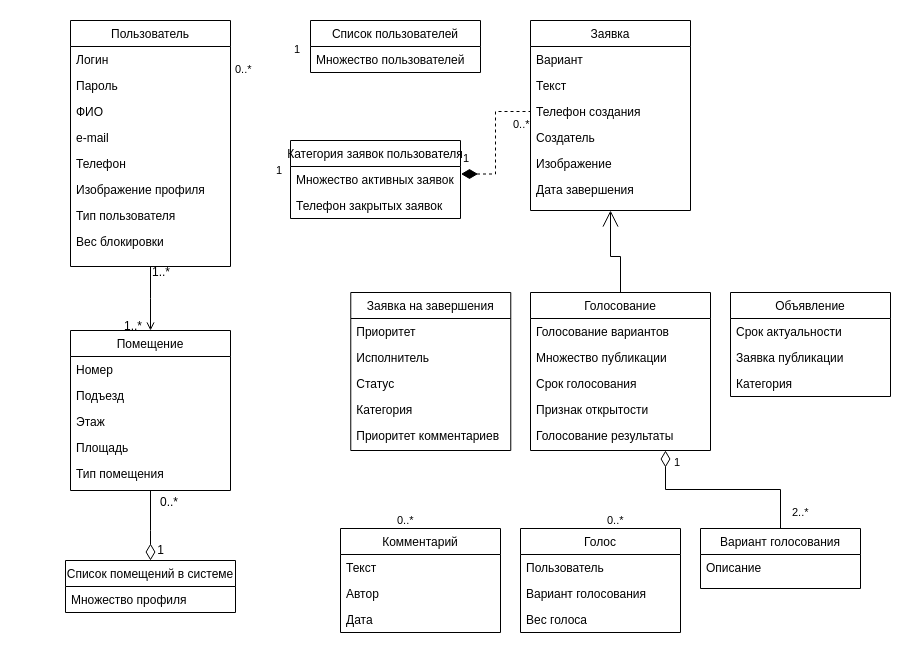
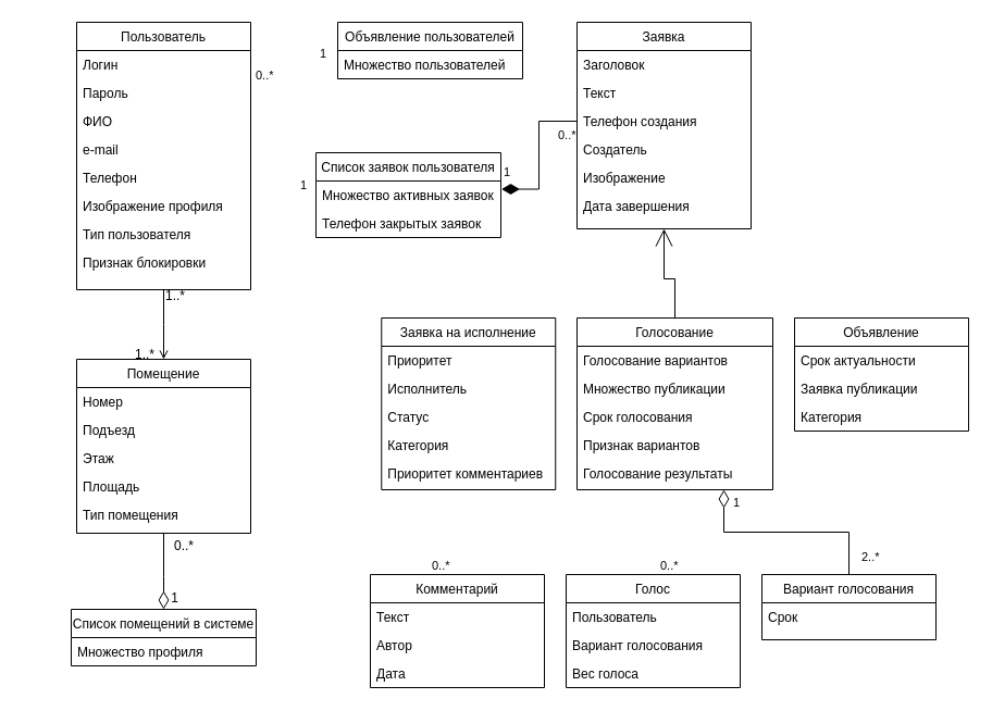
  <mxCell id="0" />
  <mxCell id="1" parent="0" />
  <mxCell id="2" value="Пользователь" style="swimlane;fontStyle=0;align=center;verticalAlign=top;childLayout=stackLayout;horizontal=1;startSize=26;horizontalStack=0;resizeParent=1;resizeLast=0;collapsible=1;marginBottom=0;rounded=0;shadow=0;strokeWidth=1;" parent="1" vertex="1"><mxGeometry x="70" y="20" width="160" height="246" as="geometry"><mxRectangle x="230" y="140" width="160" height="26" as="alternateBounds" /></mxGeometry></mxCell>
  <mxCell id="3" value="Логин" style="text;align=left;verticalAlign=top;spacingLeft=4;spacingRight=4;overflow=hidden;rotatable=0;points=[[0,0.5],[1,0.5]];portConstraint=eastwest;" parent="2" vertex="1"><mxGeometry y="26" width="160" height="26" as="geometry" /></mxCell>
  <mxCell id="4" value="Пароль" style="text;align=left;verticalAlign=top;spacingLeft=4;spacingRight=4;overflow=hidden;rotatable=0;points=[[0,0.5],[1,0.5]];portConstraint=eastwest;rounded=0;shadow=0;html=0;" parent="2" vertex="1"><mxGeometry y="52" width="160" height="26" as="geometry" /></mxCell>
  <mxCell id="5" value="ФИО" style="text;align=left;verticalAlign=top;spacingLeft=4;spacingRight=4;overflow=hidden;rotatable=0;points=[[0,0.5],[1,0.5]];portConstraint=eastwest;rounded=0;shadow=0;html=0;" parent="2" vertex="1"><mxGeometry y="78" width="160" height="26" as="geometry" /></mxCell>
  <mxCell id="6" value="e-mail" style="text;align=left;verticalAlign=top;spacingLeft=4;spacingRight=4;overflow=hidden;rotatable=0;points=[[0,0.5],[1,0.5]];portConstraint=eastwest;rounded=0;shadow=0;html=0;" parent="2" vertex="1"><mxGeometry y="104" width="160" height="26" as="geometry" /></mxCell>
  <mxCell id="7" value="Телефон" style="text;align=left;verticalAlign=top;spacingLeft=4;spacingRight=4;overflow=hidden;rotatable=0;points=[[0,0.5],[1,0.5]];portConstraint=eastwest;rounded=0;shadow=0;html=0;" parent="2" vertex="1"><mxGeometry y="130" width="160" height="26" as="geometry" /></mxCell>
  <mxCell id="8" value="Изображение профиля" style="text;align=left;verticalAlign=top;spacingLeft=4;spacingRight=4;overflow=hidden;rotatable=0;points=[[0,0.5],[1,0.5]];portConstraint=eastwest;rounded=0;shadow=0;html=0;" parent="2" vertex="1"><mxGeometry y="156" width="160" height="26" as="geometry" /></mxCell>
  <mxCell id="9" value="Тип пользователя" style="text;align=left;verticalAlign=top;spacingLeft=4;spacingRight=4;overflow=hidden;rotatable=0;points=[[0,0.5],[1,0.5]];portConstraint=eastwest;rounded=0;shadow=0;html=0;" parent="2" vertex="1"><mxGeometry y="182" width="160" height="26" as="geometry" /></mxCell>
- <mxCell id="10" value="Вес блокировки" style="text;align=left;verticalAlign=top;spacingLeft=4;spacingRight=4;overflow=hidden;rotatable=0;points=[[0,0.5],[1,0.5]];portConstraint=eastwest;rounded=0;shadow=0;html=0;" parent="2" vertex="1"><mxGeometry y="208" width="160" height="26" as="geometry" /></mxCell>
+ <mxCell id="10" value="Признак блокировки" style="text;align=left;verticalAlign=top;spacingLeft=4;spacingRight=4;overflow=hidden;rotatable=0;points=[[0,0.5],[1,0.5]];portConstraint=eastwest;rounded=0;shadow=0;html=0;" parent="2" vertex="1"><mxGeometry y="208" width="160" height="26" as="geometry" /></mxCell>
  <mxCell id="11" value="Помещение" style="swimlane;fontStyle=0;align=center;verticalAlign=top;childLayout=stackLayout;horizontal=1;startSize=26;horizontalStack=0;resizeParent=1;resizeLast=0;collapsible=1;marginBottom=0;rounded=0;shadow=0;strokeWidth=1;" parent="1" vertex="1"><mxGeometry x="70" y="330" width="160" height="160" as="geometry"><mxRectangle x="550" y="140" width="160" height="26" as="alternateBounds" /></mxGeometry></mxCell>
  <mxCell id="12" value="Номер" style="text;align=left;verticalAlign=top;spacingLeft=4;spacingRight=4;overflow=hidden;rotatable=0;points=[[0,0.5],[1,0.5]];portConstraint=eastwest;" parent="11" vertex="1"><mxGeometry y="26" width="160" height="26" as="geometry" /></mxCell>
  <mxCell id="13" value="Подъезд" style="text;align=left;verticalAlign=top;spacingLeft=4;spacingRight=4;overflow=hidden;rotatable=0;points=[[0,0.5],[1,0.5]];portConstraint=eastwest;" parent="11" vertex="1"><mxGeometry y="52" width="160" height="26" as="geometry" /></mxCell>
  <mxCell id="14" value="Этаж" style="text;align=left;verticalAlign=top;spacingLeft=4;spacingRight=4;overflow=hidden;rotatable=0;points=[[0,0.5],[1,0.5]];portConstraint=eastwest;rounded=0;shadow=0;html=0;" parent="11" vertex="1"><mxGeometry y="78" width="160" height="26" as="geometry" /></mxCell>
  <mxCell id="15" value="Площадь" style="text;align=left;verticalAlign=top;spacingLeft=4;spacingRight=4;overflow=hidden;rotatable=0;points=[[0,0.5],[1,0.5]];portConstraint=eastwest;rounded=0;shadow=0;html=0;" parent="11" vertex="1"><mxGeometry y="104" width="160" height="26" as="geometry" /></mxCell>
  <mxCell id="16" value="Тип помещения" style="text;align=left;verticalAlign=top;spacingLeft=4;spacingRight=4;overflow=hidden;rotatable=0;points=[[0,0.5],[1,0.5]];portConstraint=eastwest;rounded=0;shadow=0;html=0;" parent="11" vertex="1"><mxGeometry y="130" width="160" height="26" as="geometry" /></mxCell>
  <mxCell id="17" value="" style="endArrow=open;shadow=0;strokeWidth=1;rounded=0;endFill=1;edgeStyle=elbowEdgeStyle;elbow=vertical;" parent="1" source="2" target="11" edge="1"><mxGeometry x="0.5" y="41" relative="1" as="geometry"><mxPoint x="230" y="122" as="sourcePoint" /><mxPoint x="390" y="122" as="targetPoint" /><mxPoint x="-40" y="32" as="offset" /></mxGeometry></mxCell>
  <mxCell id="18" value="1..*" style="resizable=0;align=left;verticalAlign=bottom;labelBackgroundColor=none;fontSize=12;" parent="17" connectable="0" vertex="1"><mxGeometry x="-1" relative="1" as="geometry"><mxPoint y="14" as="offset" /></mxGeometry></mxCell>
  <mxCell id="19" value="1..*" style="resizable=0;align=right;verticalAlign=bottom;labelBackgroundColor=none;fontSize=12;" parent="17" connectable="0" vertex="1"><mxGeometry x="1" relative="1" as="geometry"><mxPoint x="-7" y="4" as="offset" /></mxGeometry></mxCell>
  <mxCell id="20" value="Заявка" style="swimlane;fontStyle=0;align=center;verticalAlign=top;childLayout=stackLayout;horizontal=1;startSize=26;horizontalStack=0;resizeParent=1;resizeLast=0;collapsible=1;marginBottom=0;rounded=0;shadow=0;strokeWidth=1;" parent="1" vertex="1"><mxGeometry x="530" y="20" width="160" height="190" as="geometry"><mxRectangle x="230" y="140" width="160" height="26" as="alternateBounds" /></mxGeometry></mxCell>
- <mxCell id="21" value="Вариант" style="text;align=left;verticalAlign=top;spacingLeft=4;spacingRight=4;overflow=hidden;rotatable=0;points=[[0,0.5],[1,0.5]];portConstraint=eastwest;" parent="20" vertex="1"><mxGeometry y="26" width="160" height="26" as="geometry" /></mxCell>
+ <mxCell id="21" value="Заголовок" style="text;align=left;verticalAlign=top;spacingLeft=4;spacingRight=4;overflow=hidden;rotatable=0;points=[[0,0.5],[1,0.5]];portConstraint=eastwest;" parent="20" vertex="1"><mxGeometry y="26" width="160" height="26" as="geometry" /></mxCell>
  <mxCell id="22" value="Текст" style="text;align=left;verticalAlign=top;spacingLeft=4;spacingRight=4;overflow=hidden;rotatable=0;points=[[0,0.5],[1,0.5]];portConstraint=eastwest;rounded=0;shadow=0;html=0;" parent="20" vertex="1"><mxGeometry y="52" width="160" height="26" as="geometry" /></mxCell>
  <mxCell id="23" value="Телефон создания" style="text;align=left;verticalAlign=top;spacingLeft=4;spacingRight=4;overflow=hidden;rotatable=0;points=[[0,0.5],[1,0.5]];portConstraint=eastwest;rounded=0;shadow=0;html=0;" parent="20" vertex="1"><mxGeometry y="78" width="160" height="26" as="geometry" /></mxCell>
  <mxCell id="24" value="Создатель" style="text;align=left;verticalAlign=top;spacingLeft=4;spacingRight=4;overflow=hidden;rotatable=0;points=[[0,0.5],[1,0.5]];portConstraint=eastwest;rounded=0;shadow=0;html=0;" parent="20" vertex="1"><mxGeometry y="104" width="160" height="26" as="geometry" /></mxCell>
  <mxCell id="25" value="Изображение" style="text;align=left;verticalAlign=top;spacingLeft=4;spacingRight=4;overflow=hidden;rotatable=0;points=[[0,0.5],[1,0.5]];portConstraint=eastwest;rounded=0;shadow=0;html=0;" parent="20" vertex="1"><mxGeometry y="130" width="160" height="26" as="geometry" /></mxCell>
  <mxCell id="26" value="Дата завершения" style="text;align=left;verticalAlign=top;spacingLeft=4;spacingRight=4;overflow=hidden;rotatable=0;points=[[0,0.5],[1,0.5]];portConstraint=eastwest;rounded=0;shadow=0;html=0;" parent="20" vertex="1"><mxGeometry y="156" width="160" height="26" as="geometry" /></mxCell>
- <mxCell id="27" value="Категория заявок пользователя" style="swimlane;fontStyle=0;childLayout=stackLayout;horizontal=1;startSize=26;fillColor=none;horizontalStack=0;resizeParent=1;resizeParentMax=0;resizeLast=0;collapsible=1;marginBottom=0;" parent="1" vertex="1"><mxGeometry x="290" y="140" width="170" height="78" as="geometry" /></mxCell>
+ <mxCell id="27" value="Список заявок пользователя" style="swimlane;fontStyle=0;childLayout=stackLayout;horizontal=1;startSize=26;fillColor=none;horizontalStack=0;resizeParent=1;resizeParentMax=0;resizeLast=0;collapsible=1;marginBottom=0;" parent="1" vertex="1"><mxGeometry x="290" y="140" width="170" height="78" as="geometry" /></mxCell>
  <mxCell id="28" value="Множество активных заявок" style="text;strokeColor=none;fillColor=none;align=left;verticalAlign=top;spacingLeft=4;spacingRight=4;overflow=hidden;rotatable=0;points=[[0,0.5],[1,0.5]];portConstraint=eastwest;" parent="27" vertex="1"><mxGeometry y="26" width="170" height="26" as="geometry" /></mxCell>
  <mxCell id="29" value="Телефон закрытых заявок" style="text;strokeColor=none;fillColor=none;align=left;verticalAlign=top;spacingLeft=4;spacingRight=4;overflow=hidden;rotatable=0;points=[[0,0.5],[1,0.5]];portConstraint=eastwest;" parent="27" vertex="1"><mxGeometry y="52" width="170" height="26" as="geometry" /></mxCell>
- <mxCell id="30" value="" style="endArrow=none;endFill=0;html=1;edgeStyle=orthogonalEdgeStyle;align=left;verticalAlign=top;rounded=0;entryX=0;entryY=0.5;entryDx=0;entryDy=0;exitX=1.003;exitY=0.289;exitDx=0;exitDy=0;exitPerimeter=0;startArrow=diamondThin;startFill=1;startSize=14;dashed=1;" parent="1" source="28" target="23" edge="1"><mxGeometry x="-1" relative="1" as="geometry"><mxPoint x="330" y="190" as="sourcePoint" /><mxPoint x="525.52" y="156.236" as="targetPoint" /></mxGeometry></mxCell>
+ <mxCell id="30" value="" style="endArrow=none;endFill=0;html=1;edgeStyle=orthogonalEdgeStyle;align=left;verticalAlign=top;rounded=0;entryX=0;entryY=0.5;entryDx=0;entryDy=0;exitX=1.003;exitY=0.289;exitDx=0;exitDy=0;exitPerimeter=0;startArrow=diamondThin;startFill=1;startSize=14;" parent="1" source="28" target="23" edge="1"><mxGeometry x="-1" relative="1" as="geometry"><mxPoint x="330" y="190" as="sourcePoint" /><mxPoint x="525.52" y="156.236" as="targetPoint" /></mxGeometry></mxCell>
  <mxCell id="31" value="1" style="edgeLabel;resizable=0;html=1;align=left;verticalAlign=bottom;" parent="30" connectable="0" vertex="1"><mxGeometry x="-1" relative="1" as="geometry"><mxPoint y="-8" as="offset" /></mxGeometry></mxCell>
  <mxCell id="32" value="0..*" style="edgeLabel;resizable=0;html=1;align=left;verticalAlign=bottom;" parent="1" connectable="0" vertex="1"><mxGeometry x="510" y="115" as="geometry"><mxPoint x="1" y="17" as="offset" /></mxGeometry></mxCell>
  <mxCell id="33" value="1" style="edgeLabel;resizable=0;html=1;align=left;verticalAlign=bottom;" parent="1" connectable="0" vertex="1"><mxGeometry x="310" y="179" as="geometry"><mxPoint x="-36" y="-1" as="offset" /></mxGeometry></mxCell>
- <mxCell id="34" value="Заявка на завершения" style="swimlane;fontStyle=0;align=center;verticalAlign=top;childLayout=stackLayout;horizontal=1;startSize=26;horizontalStack=0;resizeParent=1;resizeLast=0;collapsible=1;marginBottom=0;rounded=0;shadow=0;strokeWidth=1;" parent="1" vertex="1"><mxGeometry x="350.28" y="292" width="160" height="158" as="geometry"><mxRectangle x="230" y="140" width="160" height="26" as="alternateBounds" /></mxGeometry></mxCell>
+ <mxCell id="34" value="Заявка на исполнение" style="swimlane;fontStyle=0;align=center;verticalAlign=top;childLayout=stackLayout;horizontal=1;startSize=26;horizontalStack=0;resizeParent=1;resizeLast=0;collapsible=1;marginBottom=0;rounded=0;shadow=0;strokeWidth=1;" parent="1" vertex="1"><mxGeometry x="350.28" y="292" width="160" height="158" as="geometry"><mxRectangle x="230" y="140" width="160" height="26" as="alternateBounds" /></mxGeometry></mxCell>
  <mxCell id="35" value="Приоритет" style="text;align=left;verticalAlign=top;spacingLeft=4;spacingRight=4;overflow=hidden;rotatable=0;points=[[0,0.5],[1,0.5]];portConstraint=eastwest;rounded=0;shadow=0;html=0;" parent="34" vertex="1"><mxGeometry y="26" width="160" height="26" as="geometry" /></mxCell>
  <mxCell id="36" value="Исполнитель" style="text;align=left;verticalAlign=top;spacingLeft=4;spacingRight=4;overflow=hidden;rotatable=0;points=[[0,0.5],[1,0.5]];portConstraint=eastwest;rounded=0;shadow=0;html=0;" parent="34" vertex="1"><mxGeometry y="52" width="160" height="26" as="geometry" /></mxCell>
  <mxCell id="37" value="Статус" style="text;align=left;verticalAlign=top;spacingLeft=4;spacingRight=4;overflow=hidden;rotatable=0;points=[[0,0.5],[1,0.5]];portConstraint=eastwest;rounded=0;shadow=0;html=0;" parent="34" vertex="1"><mxGeometry y="78" width="160" height="26" as="geometry" /></mxCell>
  <mxCell id="38" value="Категория" style="text;align=left;verticalAlign=top;spacingLeft=4;spacingRight=4;overflow=hidden;rotatable=0;points=[[0,0.5],[1,0.5]];portConstraint=eastwest;rounded=0;shadow=0;html=0;" parent="34" vertex="1"><mxGeometry y="104" width="160" height="26" as="geometry" /></mxCell>
  <mxCell id="39" value="Приоритет комментариев" style="text;align=left;verticalAlign=top;spacingLeft=4;spacingRight=4;overflow=hidden;rotatable=0;points=[[0,0.5],[1,0.5]];portConstraint=eastwest;rounded=0;shadow=0;html=0;" parent="34" vertex="1"><mxGeometry y="130" width="160" height="26" as="geometry" /></mxCell>
  <mxCell id="40" style="edgeStyle=orthogonalEdgeStyle;rounded=0;orthogonalLoop=1;jettySize=auto;html=1;exitX=0.5;exitY=0;exitDx=0;exitDy=0;entryX=0.5;entryY=1;entryDx=0;entryDy=0;startArrow=none;startFill=0;endArrow=open;endFill=0;startSize=14;endSize=14;" parent="1" source="41" target="20" edge="1"><mxGeometry relative="1" as="geometry" /></mxCell>
  <mxCell id="41" value="Голосование" style="swimlane;fontStyle=0;align=center;verticalAlign=top;childLayout=stackLayout;horizontal=1;startSize=26;horizontalStack=0;resizeParent=1;resizeLast=0;collapsible=1;marginBottom=0;rounded=0;shadow=0;strokeWidth=1;" parent="1" vertex="1"><mxGeometry x="530" y="292" width="180" height="158" as="geometry"><mxRectangle x="230" y="140" width="160" height="26" as="alternateBounds" /></mxGeometry></mxCell>
  <mxCell id="42" value="Голосование вариантов" style="text;align=left;verticalAlign=top;spacingLeft=4;spacingRight=4;overflow=hidden;rotatable=0;points=[[0,0.5],[1,0.5]];portConstraint=eastwest;" parent="41" vertex="1"><mxGeometry y="26" width="180" height="26" as="geometry" /></mxCell>
  <mxCell id="43" value="Множество публикации" style="text;align=left;verticalAlign=top;spacingLeft=4;spacingRight=4;overflow=hidden;rotatable=0;points=[[0,0.5],[1,0.5]];portConstraint=eastwest;" parent="41" vertex="1"><mxGeometry y="52" width="180" height="26" as="geometry" /></mxCell>
  <mxCell id="44" value="Срок голосования" style="text;align=left;verticalAlign=top;spacingLeft=4;spacingRight=4;overflow=hidden;rotatable=0;points=[[0,0.5],[1,0.5]];portConstraint=eastwest;rounded=0;shadow=0;html=0;" parent="41" vertex="1"><mxGeometry y="78" width="180" height="26" as="geometry" /></mxCell>
- <mxCell id="45" value="Признак открытости" style="text;align=left;verticalAlign=top;spacingLeft=4;spacingRight=4;overflow=hidden;rotatable=0;points=[[0,0.5],[1,0.5]];portConstraint=eastwest;rounded=0;shadow=0;html=0;" vertex="1" parent="41"><mxGeometry y="104" width="180" height="26" as="geometry" /></mxCell>
+ <mxCell id="45" value="Признак вариантов" style="text;align=left;verticalAlign=top;spacingLeft=4;spacingRight=4;overflow=hidden;rotatable=0;points=[[0,0.5],[1,0.5]];portConstraint=eastwest;rounded=0;shadow=0;html=0;" vertex="1" parent="41"><mxGeometry y="104" width="180" height="26" as="geometry" /></mxCell>
  <mxCell id="46" value="Голосование результаты" style="text;align=left;verticalAlign=top;spacingLeft=4;spacingRight=4;overflow=hidden;rotatable=0;points=[[0,0.5],[1,0.5]];portConstraint=eastwest;rounded=0;shadow=0;html=0;" vertex="1" parent="41"><mxGeometry y="130" width="180" height="26" as="geometry" /></mxCell>
  <mxCell id="47" value="Объявление" style="swimlane;fontStyle=0;align=center;verticalAlign=top;childLayout=stackLayout;horizontal=1;startSize=26;horizontalStack=0;resizeParent=1;resizeLast=0;collapsible=1;marginBottom=0;rounded=0;shadow=0;strokeWidth=1;" parent="1" vertex="1"><mxGeometry x="730" y="292" width="160" height="104" as="geometry"><mxRectangle x="230" y="140" width="160" height="26" as="alternateBounds" /></mxGeometry></mxCell>
  <mxCell id="48" value="Срок актуальности" style="text;align=left;verticalAlign=top;spacingLeft=4;spacingRight=4;overflow=hidden;rotatable=0;points=[[0,0.5],[1,0.5]];portConstraint=eastwest;rounded=0;shadow=0;html=0;" parent="47" vertex="1"><mxGeometry y="26" width="160" height="26" as="geometry" /></mxCell>
  <mxCell id="49" value="Заявка публикации" style="text;align=left;verticalAlign=top;spacingLeft=4;spacingRight=4;overflow=hidden;rotatable=0;points=[[0,0.5],[1,0.5]];portConstraint=eastwest;rounded=0;shadow=0;html=0;" vertex="1" parent="47"><mxGeometry y="52" width="160" height="26" as="geometry" /></mxCell>
  <mxCell id="50" value="Категория" style="text;align=left;verticalAlign=top;spacingLeft=4;spacingRight=4;overflow=hidden;rotatable=0;points=[[0,0.5],[1,0.5]];portConstraint=eastwest;rounded=0;shadow=0;html=0;" vertex="1" parent="47"><mxGeometry y="78" width="160" height="26" as="geometry" /></mxCell>
  <mxCell id="51" value="Комментарий" style="swimlane;fontStyle=0;align=center;verticalAlign=top;childLayout=stackLayout;horizontal=1;startSize=26;horizontalStack=0;resizeParent=1;resizeLast=0;collapsible=1;marginBottom=0;rounded=0;shadow=0;strokeWidth=1;" parent="1" vertex="1"><mxGeometry x="340" y="528" width="160" height="104" as="geometry"><mxRectangle x="230" y="140" width="160" height="26" as="alternateBounds" /></mxGeometry></mxCell>
  <mxCell id="52" value="Текст" style="text;align=left;verticalAlign=top;spacingLeft=4;spacingRight=4;overflow=hidden;rotatable=0;points=[[0,0.5],[1,0.5]];portConstraint=eastwest;rounded=0;shadow=0;html=0;" parent="51" vertex="1"><mxGeometry y="26" width="160" height="26" as="geometry" /></mxCell>
  <mxCell id="53" value="Автор" style="text;align=left;verticalAlign=top;spacingLeft=4;spacingRight=4;overflow=hidden;rotatable=0;points=[[0,0.5],[1,0.5]];portConstraint=eastwest;rounded=0;shadow=0;html=0;" parent="51" vertex="1"><mxGeometry y="52" width="160" height="26" as="geometry" /></mxCell>
  <mxCell id="54" value="Дата" style="text;align=left;verticalAlign=top;spacingLeft=4;spacingRight=4;overflow=hidden;rotatable=0;points=[[0,0.5],[1,0.5]];portConstraint=eastwest;rounded=0;shadow=0;html=0;" parent="51" vertex="1"><mxGeometry y="78" width="160" height="26" as="geometry" /></mxCell>
  <mxCell id="55" value="Голос" style="swimlane;fontStyle=0;align=center;verticalAlign=top;childLayout=stackLayout;horizontal=1;startSize=26;horizontalStack=0;resizeParent=1;resizeLast=0;collapsible=1;marginBottom=0;rounded=0;shadow=0;strokeWidth=1;" parent="1" vertex="1"><mxGeometry x="520" y="528" width="160" height="104" as="geometry"><mxRectangle x="230" y="140" width="160" height="26" as="alternateBounds" /></mxGeometry></mxCell>
  <mxCell id="56" value="Пользователь" style="text;align=left;verticalAlign=top;spacingLeft=4;spacingRight=4;overflow=hidden;rotatable=0;points=[[0,0.5],[1,0.5]];portConstraint=eastwest;rounded=0;shadow=0;html=0;" parent="55" vertex="1"><mxGeometry y="26" width="160" height="26" as="geometry" /></mxCell>
  <mxCell id="57" value="Вариант голосования" style="text;align=left;verticalAlign=top;spacingLeft=4;spacingRight=4;overflow=hidden;rotatable=0;points=[[0,0.5],[1,0.5]];portConstraint=eastwest;rounded=0;shadow=0;html=0;" parent="55" vertex="1"><mxGeometry y="52" width="160" height="26" as="geometry" /></mxCell>
  <mxCell id="58" value="Вес голоса" style="text;align=left;verticalAlign=top;spacingLeft=4;spacingRight=4;overflow=hidden;rotatable=0;points=[[0,0.5],[1,0.5]];portConstraint=eastwest;rounded=0;shadow=0;html=0;" parent="55" vertex="1"><mxGeometry y="78" width="160" height="26" as="geometry" /></mxCell>
  <mxCell id="59" value="Вариант голосования" style="swimlane;fontStyle=0;align=center;verticalAlign=top;childLayout=stackLayout;horizontal=1;startSize=26;horizontalStack=0;resizeParent=1;resizeLast=0;collapsible=1;marginBottom=0;rounded=0;shadow=0;strokeWidth=1;" parent="1" vertex="1"><mxGeometry x="700" y="528" width="160" height="60" as="geometry"><mxRectangle x="230" y="140" width="160" height="26" as="alternateBounds" /></mxGeometry></mxCell>
- <mxCell id="60" value="Описание" style="text;align=left;verticalAlign=top;spacingLeft=4;spacingRight=4;overflow=hidden;rotatable=0;points=[[0,0.5],[1,0.5]];portConstraint=eastwest;rounded=0;shadow=0;html=0;" parent="59" vertex="1"><mxGeometry y="26" width="160" height="24" as="geometry" /></mxCell>
+ <mxCell id="60" value="Срок" style="text;align=left;verticalAlign=top;spacingLeft=4;spacingRight=4;overflow=hidden;rotatable=0;points=[[0,0.5],[1,0.5]];portConstraint=eastwest;rounded=0;shadow=0;html=0;" parent="59" vertex="1"><mxGeometry y="26" width="160" height="24" as="geometry" /></mxCell>
  <mxCell id="61" value="" style="endArrow=none;endFill=0;html=1;edgeStyle=orthogonalEdgeStyle;align=left;verticalAlign=top;rounded=0;entryX=0.5;entryY=0;entryDx=0;entryDy=0;startArrow=diamondThin;startFill=0;startSize=14;exitX=0.75;exitY=1;exitDx=0;exitDy=0;" parent="1" source="41" target="59" edge="1"><mxGeometry x="-1" relative="1" as="geometry"><mxPoint x="670" y="520" as="sourcePoint" /><mxPoint x="350" y="660" as="targetPoint" /></mxGeometry></mxCell>
  <mxCell id="62" value="1" style="edgeLabel;resizable=0;html=1;align=left;verticalAlign=bottom;" parent="61" connectable="0" vertex="1"><mxGeometry x="-1" relative="1" as="geometry"><mxPoint x="7" y="20" as="offset" /></mxGeometry></mxCell>
  <mxCell id="63" value="2..*" style="edgeLabel;resizable=0;html=1;align=left;verticalAlign=bottom;" parent="61" connectable="0" vertex="1"><mxGeometry x="-1" relative="1" as="geometry"><mxPoint x="125" y="70" as="offset" /></mxGeometry></mxCell>
  <mxCell id="64" value="0..*" style="edgeLabel;resizable=0;html=1;align=left;verticalAlign=bottom;" parent="1" connectable="0" vertex="1"><mxGeometry x="410" y="460.002" as="geometry"><mxPoint x="195" y="68" as="offset" /></mxGeometry></mxCell>
  <mxCell id="65" value="0..*" style="edgeLabel;resizable=0;html=1;align=left;verticalAlign=bottom;" parent="1" connectable="0" vertex="1"><mxGeometry x="200" y="460.002" as="geometry"><mxPoint x="195" y="68" as="offset" /></mxGeometry></mxCell>
- <mxCell id="66" value="Список пользователей" style="swimlane;fontStyle=0;childLayout=stackLayout;horizontal=1;startSize=26;fillColor=none;horizontalStack=0;resizeParent=1;resizeParentMax=0;resizeLast=0;collapsible=1;marginBottom=0;" parent="1" vertex="1"><mxGeometry x="310" y="20" width="170" height="52" as="geometry" /></mxCell>
+ <mxCell id="66" value="Объявление пользователей" style="swimlane;fontStyle=0;childLayout=stackLayout;horizontal=1;startSize=26;fillColor=none;horizontalStack=0;resizeParent=1;resizeParentMax=0;resizeLast=0;collapsible=1;marginBottom=0;" parent="1" vertex="1"><mxGeometry x="310" y="20" width="170" height="52" as="geometry" /></mxCell>
  <mxCell id="67" value="Множество пользователей" style="text;strokeColor=none;fillColor=none;align=left;verticalAlign=top;spacingLeft=4;spacingRight=4;overflow=hidden;rotatable=0;points=[[0,0.5],[1,0.5]];portConstraint=eastwest;" parent="66" vertex="1"><mxGeometry y="26" width="170" height="26" as="geometry" /></mxCell>
  <mxCell id="68" value="1" style="edgeLabel;resizable=0;html=1;align=left;verticalAlign=bottom;" parent="1" connectable="0" vertex="1"><mxGeometry x="350.28" y="60" as="geometry"><mxPoint x="-58" y="-3" as="offset" /></mxGeometry></mxCell>
  <mxCell id="69" value="0..*" style="edgeLabel;resizable=0;html=1;align=left;verticalAlign=bottom;" parent="1" connectable="0" vertex="1"><mxGeometry x="230" y="38" as="geometry"><mxPoint x="3" y="39" as="offset" /></mxGeometry></mxCell>
  <mxCell id="70" style="edgeStyle=orthogonalEdgeStyle;rounded=0;orthogonalLoop=1;jettySize=auto;html=1;exitX=0.5;exitY=0;exitDx=0;exitDy=0;startArrow=diamondThin;startFill=0;endArrow=none;endFill=0;endSize=14;strokeColor=#000000;startSize=14;" parent="1" source="71" edge="1"><mxGeometry relative="1" as="geometry"><mxPoint x="150" y="490" as="targetPoint" /><Array as="points"><mxPoint x="150" y="530" /><mxPoint x="150" y="530" /></Array></mxGeometry></mxCell>
  <mxCell id="71" value="Список помещений в системе" style="swimlane;fontStyle=0;childLayout=stackLayout;horizontal=1;startSize=26;fillColor=none;horizontalStack=0;resizeParent=1;resizeParentMax=0;resizeLast=0;collapsible=1;marginBottom=0;" parent="1" vertex="1"><mxGeometry x="65" y="560" width="170" height="52" as="geometry" /></mxCell>
  <mxCell id="72" value="Множество профиля" style="text;strokeColor=none;fillColor=none;align=left;verticalAlign=top;spacingLeft=4;spacingRight=4;overflow=hidden;rotatable=0;points=[[0,0.5],[1,0.5]];portConstraint=eastwest;" parent="71" vertex="1"><mxGeometry y="26" width="170" height="26" as="geometry" /></mxCell>
  <mxCell id="73" value="1" style="resizable=0;align=right;verticalAlign=bottom;labelBackgroundColor=none;fontSize=12;" parent="1" connectable="0" vertex="1"><mxGeometry x="170" y="580" as="geometry"><mxPoint x="-5" y="-22" as="offset" /></mxGeometry></mxCell>
  <mxCell id="74" value="0..*" style="resizable=0;align=right;verticalAlign=bottom;labelBackgroundColor=none;fontSize=12;" parent="1" connectable="0" vertex="1"><mxGeometry x="20" y="510" width="160" as="geometry" /></mxCell>
